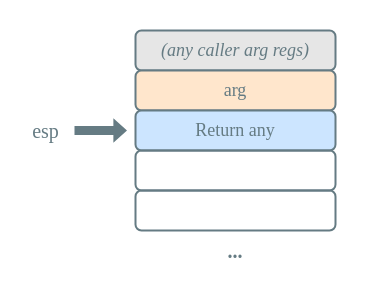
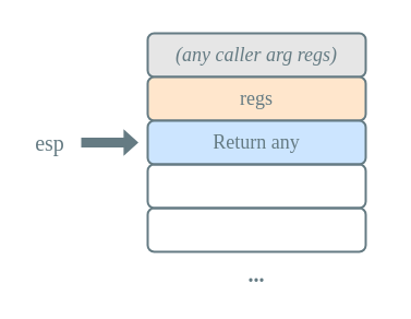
  <mxCell id="0" />
  <mxCell id="1" parent="0" />
  <mxCell id="2" value="" style="rounded=0;whiteSpace=wrap;html=1;strokeColor=none;strokeWidth=2;fillColor=none;" parent="1" vertex="1"><mxGeometry x="25" y="20" width="330" height="250" as="geometry" /></mxCell>
  <mxCell id="3" value="&lt;i&gt;(any caller arg regs)&lt;/i&gt;" style="rounded=1;whiteSpace=wrap;html=1;fillColor=#E6E6E6;strokeColor=#657B83;strokeWidth=2;fontFamily=Ubuntu;fontSize=18;fontColor=#657B83;" parent="1" vertex="1"><mxGeometry x="135" y="30" width="200" height="40" as="geometry" /></mxCell>
- <mxCell id="4" value="arg" style="rounded=1;whiteSpace=wrap;html=1;fillColor=#FFE6CC;strokeColor=#657B83;strokeWidth=2;fontFamily=Ubuntu;fontSize=18;fontColor=#657B83;" parent="1" vertex="1"><mxGeometry x="135" y="70" width="200" height="40" as="geometry" /></mxCell>
+ <mxCell id="4" value="regs" style="rounded=1;whiteSpace=wrap;html=1;fillColor=#FFE6CC;strokeColor=#657B83;strokeWidth=2;fontFamily=Ubuntu;fontSize=18;fontColor=#657B83;" parent="1" vertex="1"><mxGeometry x="135" y="70" width="200" height="40" as="geometry" /></mxCell>
  <mxCell id="5" value="&lt;span&gt;Return any&lt;/span&gt;" style="rounded=1;whiteSpace=wrap;html=1;fillColor=#CCE5FF;strokeColor=#657B83;strokeWidth=2;fontFamily=Ubuntu;fontSize=18;fontColor=#657B83;" parent="1" vertex="1"><mxGeometry x="135" y="110" width="200" height="40" as="geometry" /></mxCell>
  <mxCell id="6" value="" style="rounded=1;whiteSpace=wrap;html=1;fillColor=none;strokeColor=#657B83;strokeWidth=2;fontFamily=Ubuntu;fontSize=18;fontColor=#657B83;" parent="1" vertex="1"><mxGeometry x="135" y="150" width="200" height="40" as="geometry" /></mxCell>
  <mxCell id="7" value="" style="rounded=1;whiteSpace=wrap;html=1;fillColor=none;strokeColor=#657B83;strokeWidth=2;fontFamily=Ubuntu;fontSize=18;fontColor=#657B83;" parent="1" vertex="1"><mxGeometry x="135" y="190" width="200" height="40" as="geometry" /></mxCell>
  <mxCell id="8" value="&lt;font face=&quot;Ubuntu&quot; size=&quot;1&quot; color=&quot;#657b83&quot;&gt;&lt;b style=&quot;font-size: 20px&quot;&gt;...&lt;/b&gt;&lt;/font&gt;" style="rounded=1;whiteSpace=wrap;html=1;fillColor=none;strokeColor=none;strokeWidth=2;" parent="1" vertex="1"><mxGeometry x="135" y="230" width="200" height="40" as="geometry" /></mxCell>
  <mxCell id="9" value="" style="html=1;shadow=0;dashed=0;align=center;verticalAlign=middle;shape=mxgraph.arrows2.arrow;dy=0.65;dx=11.13;notch=0;strokeColor=#657B83;fillColor=#657B83;strokeWidth=2;" parent="1" vertex="1"><mxGeometry x="75" y="120" width="50" height="20" as="geometry" /></mxCell>
  <mxCell id="10" value="&lt;font color=&quot;#657b83&quot; face=&quot;Ubuntu&quot;&gt;&lt;span style=&quot;font-size: 20px&quot;&gt;esp&lt;/span&gt;&lt;/font&gt;" style="text;html=1;align=center;verticalAlign=middle;resizable=0;points=[];autosize=1;" parent="1" vertex="1"><mxGeometry x="20" y="120" width="50" height="20" as="geometry" /></mxCell>
